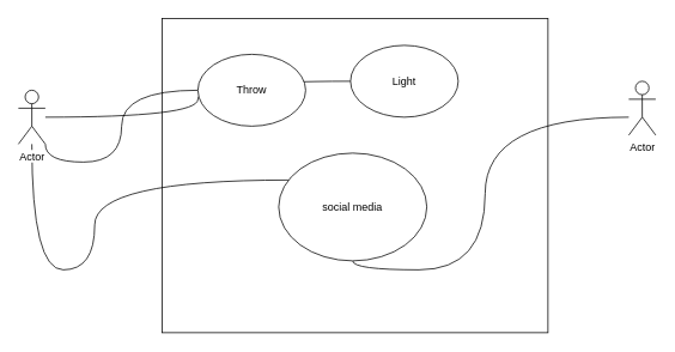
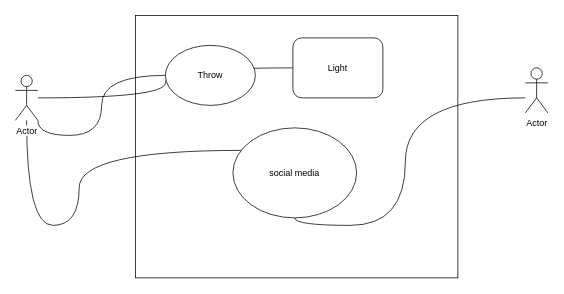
  <mxCell id="0" />
  <mxCell id="1" parent="0" />
  <mxCell id="2" value="" style="rounded=0;whiteSpace=wrap;html=1;" vertex="1" parent="1"><mxGeometry x="180" y="20" width="430" height="350" as="geometry" /></mxCell>
  <mxCell id="3" style="edgeStyle=orthogonalEdgeStyle;orthogonalLoop=1;jettySize=auto;html=1;exitX=1;exitY=1;exitDx=0;exitDy=0;exitPerimeter=0;endArrow=none;endFill=0;curved=1;" edge="1" parent="1" source="6" target="9"><mxGeometry relative="1" as="geometry" /></mxCell>
  <mxCell id="4" style="edgeStyle=orthogonalEdgeStyle;orthogonalLoop=1;jettySize=auto;html=1;endArrow=none;endFill=0;curved=1;" edge="1" parent="1" source="6" target="10"><mxGeometry relative="1" as="geometry" /></mxCell>
  <mxCell id="5" style="edgeStyle=orthogonalEdgeStyle;orthogonalLoop=1;jettySize=auto;html=1;endArrow=none;endFill=0;curved=1;" edge="1" parent="1" source="6" target="11"><mxGeometry relative="1" as="geometry"><Array as="points"><mxPoint x="35" y="300" /><mxPoint x="105" y="300" /><mxPoint x="105" y="200" /></Array></mxGeometry></mxCell>
  <mxCell id="6" value="Actor" style="shape=umlActor;verticalLabelPosition=bottom;labelBackgroundColor=#ffffff;verticalAlign=top;html=1;" vertex="1" parent="1"><mxGeometry x="20" y="100" width="30" height="60" as="geometry" /></mxCell>
  <mxCell id="7" style="edgeStyle=orthogonalEdgeStyle;orthogonalLoop=1;jettySize=auto;html=1;endArrow=none;endFill=0;curved=1;" edge="1" parent="1" source="8" target="11"><mxGeometry relative="1" as="geometry"><Array as="points"><mxPoint x="540" y="130" /><mxPoint x="540" y="300" /></Array></mxGeometry></mxCell>
  <mxCell id="8" value="Actor" style="shape=umlActor;verticalLabelPosition=bottom;labelBackgroundColor=#ffffff;verticalAlign=top;html=1;" vertex="1" parent="1"><mxGeometry x="700" y="90" width="30" height="60" as="geometry" /></mxCell>
  <mxCell id="9" value="Throw" style="ellipse;whiteSpace=wrap;html=1;" vertex="1" parent="1"><mxGeometry x="220" y="60" width="120" height="80" as="geometry" /></mxCell>
- <mxCell id="10" value="Light" style="ellipse;whiteSpace=wrap;html=1;" vertex="1" parent="1"><mxGeometry x="390" y="50" width="120" height="80" as="geometry" /></mxCell>
+ <mxCell id="10" value="Light" style="whiteSpace=wrap;html=1;rounded=1;" vertex="1" parent="1"><mxGeometry x="390" y="50" width="120" height="80" as="geometry" /></mxCell>
  <mxCell id="11" value="social media" style="ellipse;whiteSpace=wrap;html=1;" vertex="1" parent="1"><mxGeometry x="310" y="170" width="165" height="120" as="geometry" /></mxCell>
